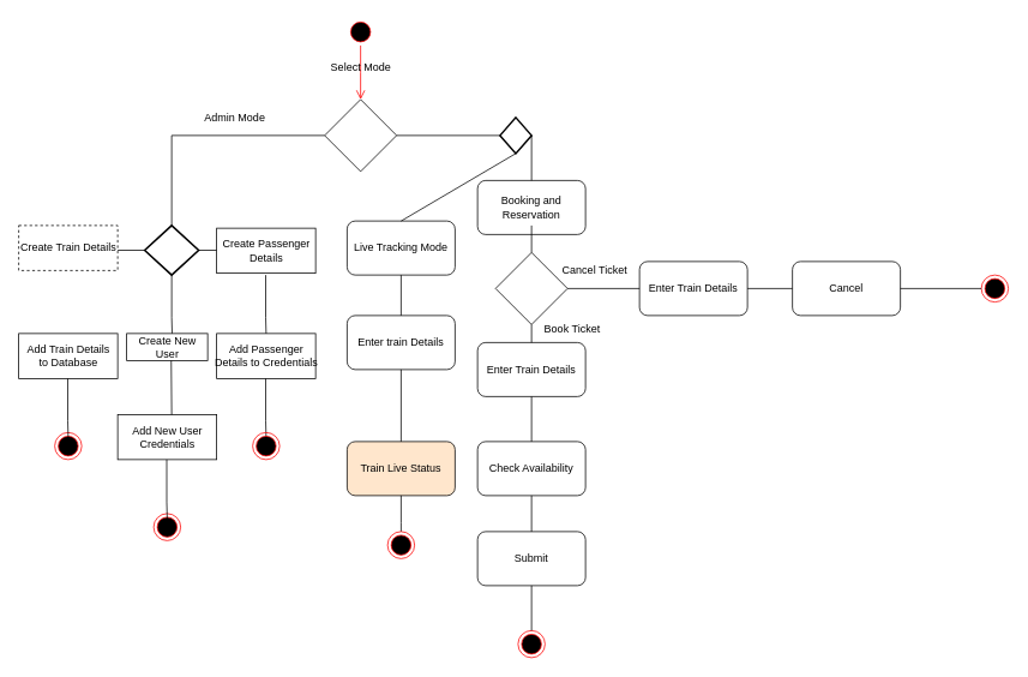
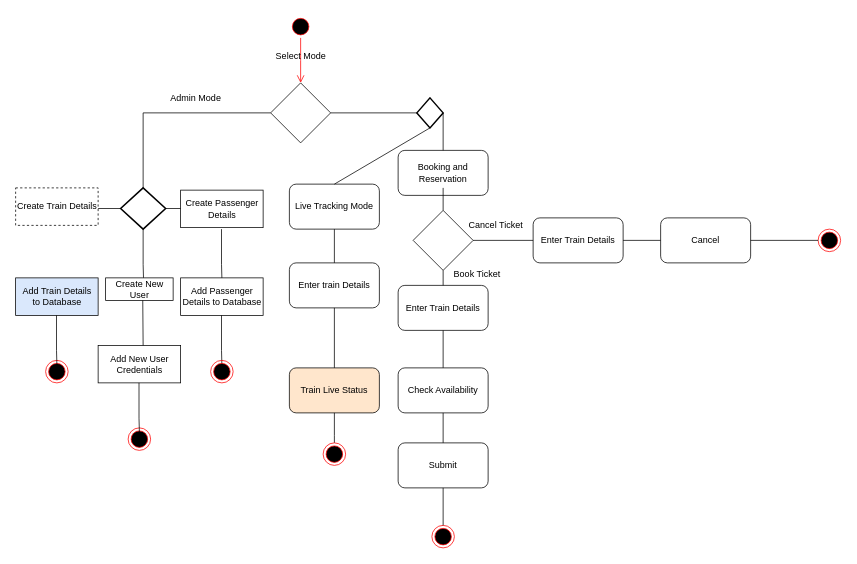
  <mxCell id="0" />
  <mxCell id="1" parent="0" />
  <mxCell id="2" value="" style="ellipse;html=1;shape=startState;fillColor=#000000;strokeColor=#ff0000;" parent="1" vertex="1"><mxGeometry x="385" y="20" width="30" height="30" as="geometry" /></mxCell>
  <mxCell id="3" value="" style="edgeStyle=orthogonalEdgeStyle;html=1;verticalAlign=bottom;endArrow=open;endSize=8;strokeColor=#ff0000;rounded=0;" parent="1" source="2" edge="1"><mxGeometry relative="1" as="geometry"><mxPoint x="400" y="110" as="targetPoint" /></mxGeometry></mxCell>
  <mxCell id="4" value="" style="rhombus;whiteSpace=wrap;html=1;" parent="1" vertex="1"><mxGeometry x="360" y="110" width="80" height="80" as="geometry" /></mxCell>
  <mxCell id="5" value="Live Tracking Mode" style="rounded=1;whiteSpace=wrap;html=1;" parent="1" vertex="1"><mxGeometry x="385" y="245" width="120" height="60" as="geometry" /></mxCell>
  <mxCell id="6" value="Booking and Reservation" style="rounded=1;whiteSpace=wrap;html=1;" parent="1" vertex="1"><mxGeometry x="530" y="200" width="120" height="60" as="geometry" /></mxCell>
  <mxCell id="7" value="Enter train Details" style="rounded=1;whiteSpace=wrap;html=1;" parent="1" vertex="1"><mxGeometry x="385" y="350" width="120" height="60" as="geometry" /></mxCell>
  <mxCell id="8" value="Enter Train Details" style="rounded=1;whiteSpace=wrap;html=1;" parent="1" vertex="1"><mxGeometry x="530" y="380" width="120" height="60" as="geometry" /></mxCell>
  <mxCell id="9" value="" style="rhombus;whiteSpace=wrap;html=1;" parent="1" vertex="1"><mxGeometry x="550" y="280" width="80" height="80" as="geometry" /></mxCell>
  <mxCell id="10" value="Train Live Status" style="rounded=1;whiteSpace=wrap;html=1;fillColor=#ffe6cc;" parent="1" vertex="1"><mxGeometry x="385" y="490" width="120" height="60" as="geometry" /></mxCell>
  <mxCell id="11" value="Check Availability" style="rounded=1;whiteSpace=wrap;html=1;" parent="1" vertex="1"><mxGeometry x="530" y="490" width="120" height="60" as="geometry" /></mxCell>
  <mxCell id="12" value="Submit" style="rounded=1;whiteSpace=wrap;html=1;" parent="1" vertex="1"><mxGeometry x="530" y="590" width="120" height="60" as="geometry" /></mxCell>
  <mxCell id="13" value="Enter Train Details" style="rounded=1;whiteSpace=wrap;html=1;" parent="1" vertex="1"><mxGeometry x="710" y="290" width="120" height="60" as="geometry" /></mxCell>
  <mxCell id="14" value="Cancel" style="rounded=1;whiteSpace=wrap;html=1;" parent="1" vertex="1"><mxGeometry x="880" y="290" width="120" height="60" as="geometry" /></mxCell>
  <mxCell id="15" value="" style="endArrow=none;html=1;rounded=0;entryX=0;entryY=0.5;entryDx=0;entryDy=0;" parent="1" target="4" edge="1"><mxGeometry width="50" height="50" relative="1" as="geometry"><mxPoint x="190" y="150" as="sourcePoint" /><mxPoint x="240" y="100" as="targetPoint" /></mxGeometry></mxCell>
  <mxCell id="16" value="" style="endArrow=none;html=1;rounded=0;exitX=0.5;exitY=0;exitDx=0;exitDy=0;entryX=0.5;entryY=1;entryDx=0;entryDy=0;" parent="1" source="7" edge="1" target="5"><mxGeometry width="50" height="50" relative="1" as="geometry"><mxPoint x="140" y="300" as="sourcePoint" /><mxPoint x="190" y="250" as="targetPoint" /></mxGeometry></mxCell>
  <mxCell id="17" value="" style="endArrow=none;html=1;rounded=0;exitX=0.5;exitY=0;exitDx=0;exitDy=0;entryX=0.5;entryY=1;entryDx=0;entryDy=0;" parent="1" source="10" edge="1" target="7"><mxGeometry width="50" height="50" relative="1" as="geometry"><mxPoint x="140" y="530" as="sourcePoint" /><mxPoint x="190" y="480" as="targetPoint" /></mxGeometry></mxCell>
  <mxCell id="18" value="" style="endArrow=none;html=1;rounded=0;" parent="1" edge="1"><mxGeometry width="50" height="50" relative="1" as="geometry"><mxPoint x="440" y="150" as="sourcePoint" /><mxPoint x="590" y="150" as="targetPoint" /></mxGeometry></mxCell>
  <mxCell id="19" value="" style="endArrow=none;html=1;rounded=0;exitX=0.5;exitY=0;exitDx=0;exitDy=0;" parent="1" source="6" edge="1"><mxGeometry width="50" height="50" relative="1" as="geometry"><mxPoint x="540" y="200" as="sourcePoint" /><mxPoint x="590" y="150" as="targetPoint" /></mxGeometry></mxCell>
  <mxCell id="20" value="" style="endArrow=none;html=1;rounded=0;exitX=0.5;exitY=0;exitDx=0;exitDy=0;" parent="1" source="9" edge="1"><mxGeometry width="50" height="50" relative="1" as="geometry"><mxPoint x="540" y="300" as="sourcePoint" /><mxPoint x="590" y="250" as="targetPoint" /></mxGeometry></mxCell>
  <mxCell id="21" value="" style="endArrow=none;html=1;rounded=0;exitX=0.5;exitY=0;exitDx=0;exitDy=0;" parent="1" source="8" edge="1"><mxGeometry width="50" height="50" relative="1" as="geometry"><mxPoint x="540" y="410" as="sourcePoint" /><mxPoint x="590" y="360" as="targetPoint" /></mxGeometry></mxCell>
  <mxCell id="22" value="" style="endArrow=none;html=1;rounded=0;entryX=0;entryY=0.5;entryDx=0;entryDy=0;" parent="1" target="13" edge="1"><mxGeometry width="50" height="50" relative="1" as="geometry"><mxPoint x="630" y="320" as="sourcePoint" /><mxPoint x="700" y="320" as="targetPoint" /></mxGeometry></mxCell>
  <mxCell id="23" value="" style="endArrow=none;html=1;rounded=0;entryX=0;entryY=0.5;entryDx=0;entryDy=0;" parent="1" target="14" edge="1"><mxGeometry width="50" height="50" relative="1" as="geometry"><mxPoint x="830" y="320" as="sourcePoint" /><mxPoint x="880" y="270" as="targetPoint" /></mxGeometry></mxCell>
  <mxCell id="24" value="" style="endArrow=none;html=1;rounded=0;exitX=0.5;exitY=0;exitDx=0;exitDy=0;" parent="1" source="11" edge="1"><mxGeometry width="50" height="50" relative="1" as="geometry"><mxPoint x="540" y="490" as="sourcePoint" /><mxPoint x="590" y="440" as="targetPoint" /></mxGeometry></mxCell>
  <mxCell id="25" value="" style="endArrow=none;html=1;rounded=0;exitX=0.5;exitY=0;exitDx=0;exitDy=0;" parent="1" source="12" edge="1"><mxGeometry width="50" height="50" relative="1" as="geometry"><mxPoint x="590" y="580" as="sourcePoint" /><mxPoint x="590" y="550" as="targetPoint" /></mxGeometry></mxCell>
  <mxCell id="26" value="" style="ellipse;html=1;shape=endState;fillColor=#000000;strokeColor=#ff0000;" parent="1" vertex="1"><mxGeometry x="575" y="700" width="30" height="30" as="geometry" /></mxCell>
  <mxCell id="27" value="" style="ellipse;html=1;shape=endState;fillColor=#000000;strokeColor=#ff0000;" parent="1" vertex="1"><mxGeometry x="1090" y="305" width="30" height="30" as="geometry" /></mxCell>
  <mxCell id="28" value="" style="ellipse;html=1;shape=endState;fillColor=#000000;strokeColor=#ff0000;" parent="1" vertex="1"><mxGeometry x="60" y="480" width="30" height="30" as="geometry" /></mxCell>
  <mxCell id="29" value="" style="endArrow=none;html=1;rounded=0;entryX=0;entryY=0.5;entryDx=0;entryDy=0;" parent="1" target="27" edge="1"><mxGeometry width="50" height="50" relative="1" as="geometry"><mxPoint x="1000" y="320" as="sourcePoint" /><mxPoint x="1050" y="270" as="targetPoint" /></mxGeometry></mxCell>
  <mxCell id="30" value="" style="endArrow=none;html=1;rounded=0;exitX=0.5;exitY=0;exitDx=0;exitDy=0;" parent="1" source="26" edge="1"><mxGeometry width="50" height="50" relative="1" as="geometry"><mxPoint x="540" y="700" as="sourcePoint" /><mxPoint x="590" y="650" as="targetPoint" /></mxGeometry></mxCell>
  <mxCell id="31" value="Select Mode" style="text;html=1;align=center;verticalAlign=middle;resizable=0;points=[];autosize=1;strokeColor=none;fillColor=none;" parent="1" vertex="1"><mxGeometry x="355" y="60" width="90" height="30" as="geometry" /></mxCell>
  <mxCell id="32" value="Admin Mode" style="text;html=1;align=center;verticalAlign=middle;resizable=0;points=[];autosize=1;strokeColor=none;fillColor=none;" parent="1" vertex="1"><mxGeometry x="215" y="115" width="90" height="30" as="geometry" /></mxCell>
  <mxCell id="33" value="Cancel Ticket" style="text;html=1;align=center;verticalAlign=middle;resizable=0;points=[];autosize=1;strokeColor=none;fillColor=none;" parent="1" vertex="1"><mxGeometry x="610" y="285" width="100" height="30" as="geometry" /></mxCell>
  <mxCell id="34" value="Book Ticket" style="text;html=1;align=center;verticalAlign=middle;resizable=0;points=[];autosize=1;strokeColor=none;fillColor=none;" parent="1" vertex="1"><mxGeometry x="590" y="350" width="90" height="30" as="geometry" /></mxCell>
  <mxCell id="35" value="" style="endArrow=none;html=1;rounded=0;exitX=0.5;exitY=0;exitDx=0;exitDy=0;exitPerimeter=0;" edge="1" parent="1" source="40"><mxGeometry width="50" height="50" relative="1" as="geometry"><mxPoint x="190" y="190" as="sourcePoint" /><mxPoint x="190" y="150" as="targetPoint" /><Array as="points"><mxPoint x="190" y="150" /></Array></mxGeometry></mxCell>
  <mxCell id="36" value="" style="endArrow=none;html=1;rounded=0;entryX=0.5;entryY=1;entryDx=0;entryDy=0;entryPerimeter=0;" edge="1" parent="1" target="56"><mxGeometry width="50" height="50" relative="1" as="geometry"><mxPoint x="445" y="245" as="sourcePoint" /><mxPoint x="560" y="160" as="targetPoint" /></mxGeometry></mxCell>
  <mxCell id="37" value="" style="endArrow=none;html=1;rounded=0;entryX=0.5;entryY=1;entryDx=0;entryDy=0;" edge="1" parent="1" target="10"><mxGeometry width="50" height="50" relative="1" as="geometry"><mxPoint x="445" y="590" as="sourcePoint" /><mxPoint x="330" y="480" as="targetPoint" /><Array as="points"><mxPoint x="445" y="580" /></Array></mxGeometry></mxCell>
  <mxCell id="38" value="" style="ellipse;html=1;shape=endState;fillColor=#000000;strokeColor=#ff0000;" vertex="1" parent="1"><mxGeometry x="430" y="590" width="30" height="30" as="geometry" /></mxCell>
  <mxCell id="39" value="Create Train Details" style="html=1;dashed=1;" vertex="1" parent="1"><mxGeometry x="20" y="250" width="110" height="50" as="geometry" /></mxCell>
  <mxCell id="40" value="" style="strokeWidth=2;html=1;shape=mxgraph.flowchart.decision;whiteSpace=wrap;" vertex="1" parent="1"><mxGeometry x="160" y="250" width="60" height="55" as="geometry" /></mxCell>
  <mxCell id="41" value="Create Passenger &lt;br&gt;Details" style="html=1;" vertex="1" parent="1"><mxGeometry x="240" y="253" width="110" height="50" as="geometry" /></mxCell>
  <mxCell id="42" value="" style="line;strokeWidth=1;rotatable=0;dashed=0;labelPosition=right;align=left;verticalAlign=middle;spacingTop=0;spacingLeft=6;points=[];portConstraint=eastwest;" vertex="1" parent="1"><mxGeometry x="130" y="272.5" width="30" height="10" as="geometry" /></mxCell>
  <mxCell id="43" value="" style="line;strokeWidth=1;rotatable=0;dashed=0;labelPosition=right;align=left;verticalAlign=middle;spacingTop=0;spacingLeft=6;points=[];portConstraint=eastwest;" vertex="1" parent="1"><mxGeometry x="220" y="272.5" width="20" height="10" as="geometry" /></mxCell>
- <mxCell id="44" value="Add Train Details &lt;br&gt;to Database" style="html=1;" vertex="1" parent="1"><mxGeometry x="20" y="370" width="110" height="50" as="geometry" /></mxCell>
- <mxCell id="45" value="Add Passenger &lt;br&gt;Details to Credentials" style="html=1;" vertex="1" parent="1"><mxGeometry x="240" y="370" width="110" height="50" as="geometry" /></mxCell>
+ <mxCell id="44" value="Add Train Details &lt;br&gt;to Database" style="html=1;fillColor=#dae8fc;" vertex="1" parent="1"><mxGeometry x="20" y="370" width="110" height="50" as="geometry" /></mxCell>
+ <mxCell id="45" value="Add Passenger &lt;br&gt;Details to Database" style="html=1;" vertex="1" parent="1"><mxGeometry x="240" y="370" width="110" height="50" as="geometry" /></mxCell>
  <mxCell id="46" value="" style="endArrow=none;html=1;rounded=0;entryX=0.5;entryY=1;entryDx=0;entryDy=0;" edge="1" parent="1"><mxGeometry width="50" height="50" relative="1" as="geometry"><mxPoint x="295" y="370" as="sourcePoint" /><mxPoint x="294.5" y="305" as="targetPoint" /><Array as="points"><mxPoint x="294.5" y="352" /></Array></mxGeometry></mxCell>
  <mxCell id="47" value="" style="endArrow=none;html=1;rounded=0;entryX=0.5;entryY=1;entryDx=0;entryDy=0;" edge="1" parent="1"><mxGeometry width="50" height="50" relative="1" as="geometry"><mxPoint x="75" y="485" as="sourcePoint" /><mxPoint x="74.5" y="420" as="targetPoint" /><Array as="points"><mxPoint x="74.5" y="467" /></Array></mxGeometry></mxCell>
  <mxCell id="48" value="" style="endArrow=none;html=1;rounded=0;entryX=0.5;entryY=1;entryDx=0;entryDy=0;" edge="1" parent="1"><mxGeometry width="50" height="50" relative="1" as="geometry"><mxPoint x="295" y="485" as="sourcePoint" /><mxPoint x="294.5" y="420" as="targetPoint" /><Array as="points"><mxPoint x="294.5" y="467" /></Array></mxGeometry></mxCell>
  <mxCell id="49" value="" style="ellipse;html=1;shape=endState;fillColor=#000000;strokeColor=#ff0000;" vertex="1" parent="1"><mxGeometry x="280" y="480" width="30" height="30" as="geometry" /></mxCell>
  <mxCell id="50" value="" style="endArrow=none;html=1;rounded=0;entryX=0.5;entryY=1;entryDx=0;entryDy=0;" edge="1" parent="1"><mxGeometry width="50" height="50" relative="1" as="geometry"><mxPoint x="190.5" y="370" as="sourcePoint" /><mxPoint x="190" y="305" as="targetPoint" /><Array as="points"><mxPoint x="190" y="352" /></Array></mxGeometry></mxCell>
  <mxCell id="51" value="Create New &lt;br&gt;User" style="html=1;" vertex="1" parent="1"><mxGeometry x="140" y="370" width="90" height="30" as="geometry" /></mxCell>
  <mxCell id="52" value="" style="ellipse;html=1;shape=endState;fillColor=#000000;strokeColor=#ff0000;" vertex="1" parent="1"><mxGeometry x="170" y="570" width="30" height="30" as="geometry" /></mxCell>
  <mxCell id="53" value="Add New User &lt;br&gt;Credentials" style="html=1;" vertex="1" parent="1"><mxGeometry x="130" y="460" width="110" height="50" as="geometry" /></mxCell>
  <mxCell id="54" value="" style="endArrow=none;html=1;rounded=0;entryX=0.5;entryY=1;entryDx=0;entryDy=0;" edge="1" parent="1"><mxGeometry width="50" height="50" relative="1" as="geometry"><mxPoint x="185" y="575" as="sourcePoint" /><mxPoint x="184.5" y="510" as="targetPoint" /><Array as="points"><mxPoint x="184.5" y="557" /></Array></mxGeometry></mxCell>
  <mxCell id="55" value="" style="endArrow=none;html=1;rounded=0;entryX=0.5;entryY=1;entryDx=0;entryDy=0;" edge="1" parent="1"><mxGeometry width="50" height="50" relative="1" as="geometry"><mxPoint x="190" y="460" as="sourcePoint" /><mxPoint x="189.5" y="400" as="targetPoint" /><Array as="points" /></mxGeometry></mxCell>
  <mxCell id="56" value="" style="strokeWidth=2;html=1;shape=mxgraph.flowchart.decision;whiteSpace=wrap;" vertex="1" parent="1"><mxGeometry x="555" y="130" width="35" height="40" as="geometry" /></mxCell>
